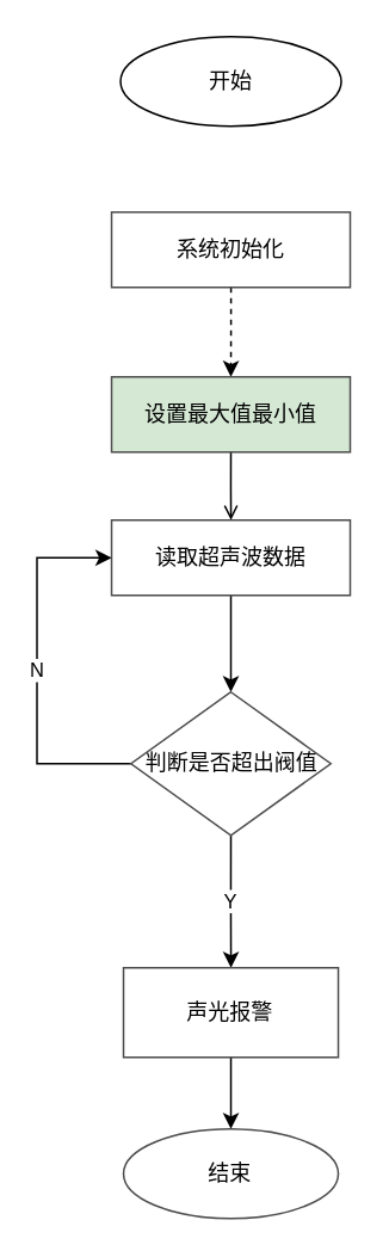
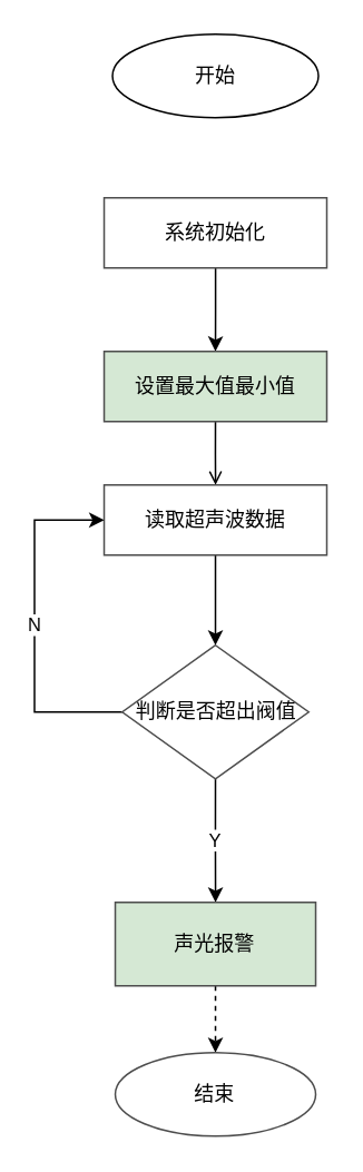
  <mxCell id="0" />
  <mxCell id="1" parent="0" />
  <mxCell id="2" value="开始" style="strokeWidth=1;html=1;shape=mxgraph.flowchart.start_1;whiteSpace=wrap;" vertex="1" parent="1"><mxGeometry x="66.69" y="20" width="123.31" height="50" as="geometry" /></mxCell>
- <mxCell id="3" style="edgeStyle=orthogonalEdgeStyle;rounded=0;orthogonalLoop=1;jettySize=auto;html=1;entryX=0.5;entryY=0;entryDx=0;entryDy=0;strokeWidth=1;dashed=1;" edge="1" parent="1" source="4" target="6"><mxGeometry relative="1" as="geometry" /></mxCell>
+ <mxCell id="3" style="edgeStyle=orthogonalEdgeStyle;rounded=0;orthogonalLoop=1;jettySize=auto;html=1;entryX=0.5;entryY=0;entryDx=0;entryDy=0;strokeWidth=1;" edge="1" parent="1" source="4" target="6"><mxGeometry relative="1" as="geometry" /></mxCell>
  <mxCell id="4" value="系统初始化" style="rounded=0;whiteSpace=wrap;html=1;strokeColor=#4D4D4D;strokeWidth=1;" vertex="1" parent="1"><mxGeometry x="61.69" y="118" width="133.31" height="42" as="geometry" /></mxCell>
  <mxCell id="5" style="edgeStyle=orthogonalEdgeStyle;rounded=0;orthogonalLoop=1;jettySize=auto;html=1;exitX=0.5;exitY=1;exitDx=0;exitDy=0;strokeWidth=1;endArrow=open;" edge="1" parent="1" source="6" target="8"><mxGeometry relative="1" as="geometry" /></mxCell>
  <mxCell id="6" value="设置最大值最小值" style="rounded=0;whiteSpace=wrap;html=1;strokeColor=#4D4D4D;strokeWidth=1;fillColor=#d5e8d4;" vertex="1" parent="1"><mxGeometry x="61.69" y="210" width="133.31" height="42" as="geometry" /></mxCell>
  <mxCell id="7" style="edgeStyle=orthogonalEdgeStyle;rounded=0;orthogonalLoop=1;jettySize=auto;html=1;exitX=0.5;exitY=1;exitDx=0;exitDy=0;entryX=0.5;entryY=0;entryDx=0;entryDy=0;strokeWidth=1;" edge="1" parent="1" source="8" target="11"><mxGeometry relative="1" as="geometry" /></mxCell>
  <mxCell id="8" value="读取超声波数据" style="rounded=0;whiteSpace=wrap;html=1;strokeColor=#4D4D4D;strokeWidth=1;" vertex="1" parent="1"><mxGeometry x="61.69" y="290" width="133.31" height="42" as="geometry" /></mxCell>
  <mxCell id="9" value="N" style="edgeStyle=orthogonalEdgeStyle;rounded=0;orthogonalLoop=1;jettySize=auto;html=1;exitX=0;exitY=0.5;exitDx=0;exitDy=0;entryX=0;entryY=0.5;entryDx=0;entryDy=0;strokeWidth=1;" edge="1" parent="1" source="11" target="8"><mxGeometry relative="1" as="geometry"><Array as="points"><mxPoint x="20" y="426" /><mxPoint x="20" y="311" /></Array></mxGeometry></mxCell>
  <mxCell id="10" value="Y&lt;br&gt;" style="edgeStyle=orthogonalEdgeStyle;rounded=0;orthogonalLoop=1;jettySize=auto;html=1;exitX=0.5;exitY=1;exitDx=0;exitDy=0;strokeWidth=1;" edge="1" parent="1" source="11" target="13"><mxGeometry relative="1" as="geometry"><mxPoint x="128" y="520" as="targetPoint" /></mxGeometry></mxCell>
  <mxCell id="11" value="判断是否超出阀值" style="rhombus;whiteSpace=wrap;html=1;strokeColor=#4D4D4D;strokeWidth=1;" vertex="1" parent="1"><mxGeometry x="72.52" y="386" width="111.65" height="80" as="geometry" /></mxCell>
- <mxCell id="12" style="edgeStyle=orthogonalEdgeStyle;rounded=0;orthogonalLoop=1;jettySize=auto;html=1;exitX=0.5;exitY=1;exitDx=0;exitDy=0;strokeWidth=1;" edge="1" parent="1" source="13" target="14"><mxGeometry relative="1" as="geometry"><mxPoint x="128" y="630" as="targetPoint" /></mxGeometry></mxCell>
- <mxCell id="13" value="声光报警" style="whiteSpace=wrap;html=1;strokeColor=#4D4D4D;strokeWidth=1;" vertex="1" name="长方形" parent="1"><mxGeometry x="68.35" y="540" width="120" height="50" as="geometry" /></mxCell>
+ <mxCell id="12" style="edgeStyle=orthogonalEdgeStyle;rounded=0;orthogonalLoop=1;jettySize=auto;html=1;exitX=0.5;exitY=1;exitDx=0;exitDy=0;strokeWidth=1;dashed=1;" edge="1" parent="1" source="13" target="14"><mxGeometry relative="1" as="geometry"><mxPoint x="128" y="630" as="targetPoint" /></mxGeometry></mxCell>
+ <mxCell id="13" value="声光报警" style="whiteSpace=wrap;html=1;strokeColor=#4D4D4D;strokeWidth=1;fillColor=#d5e8d4;" vertex="1" name="长方形" parent="1"><mxGeometry x="68.35" y="540" width="120" height="50" as="geometry" /></mxCell>
  <mxCell id="14" value="结束" style="ellipse;whiteSpace=wrap;html=1;strokeColor=#4D4D4D;strokeWidth=1;" vertex="1" name="椭圆" parent="1"><mxGeometry x="68.35" y="630" width="120" height="50" as="geometry" /></mxCell>
